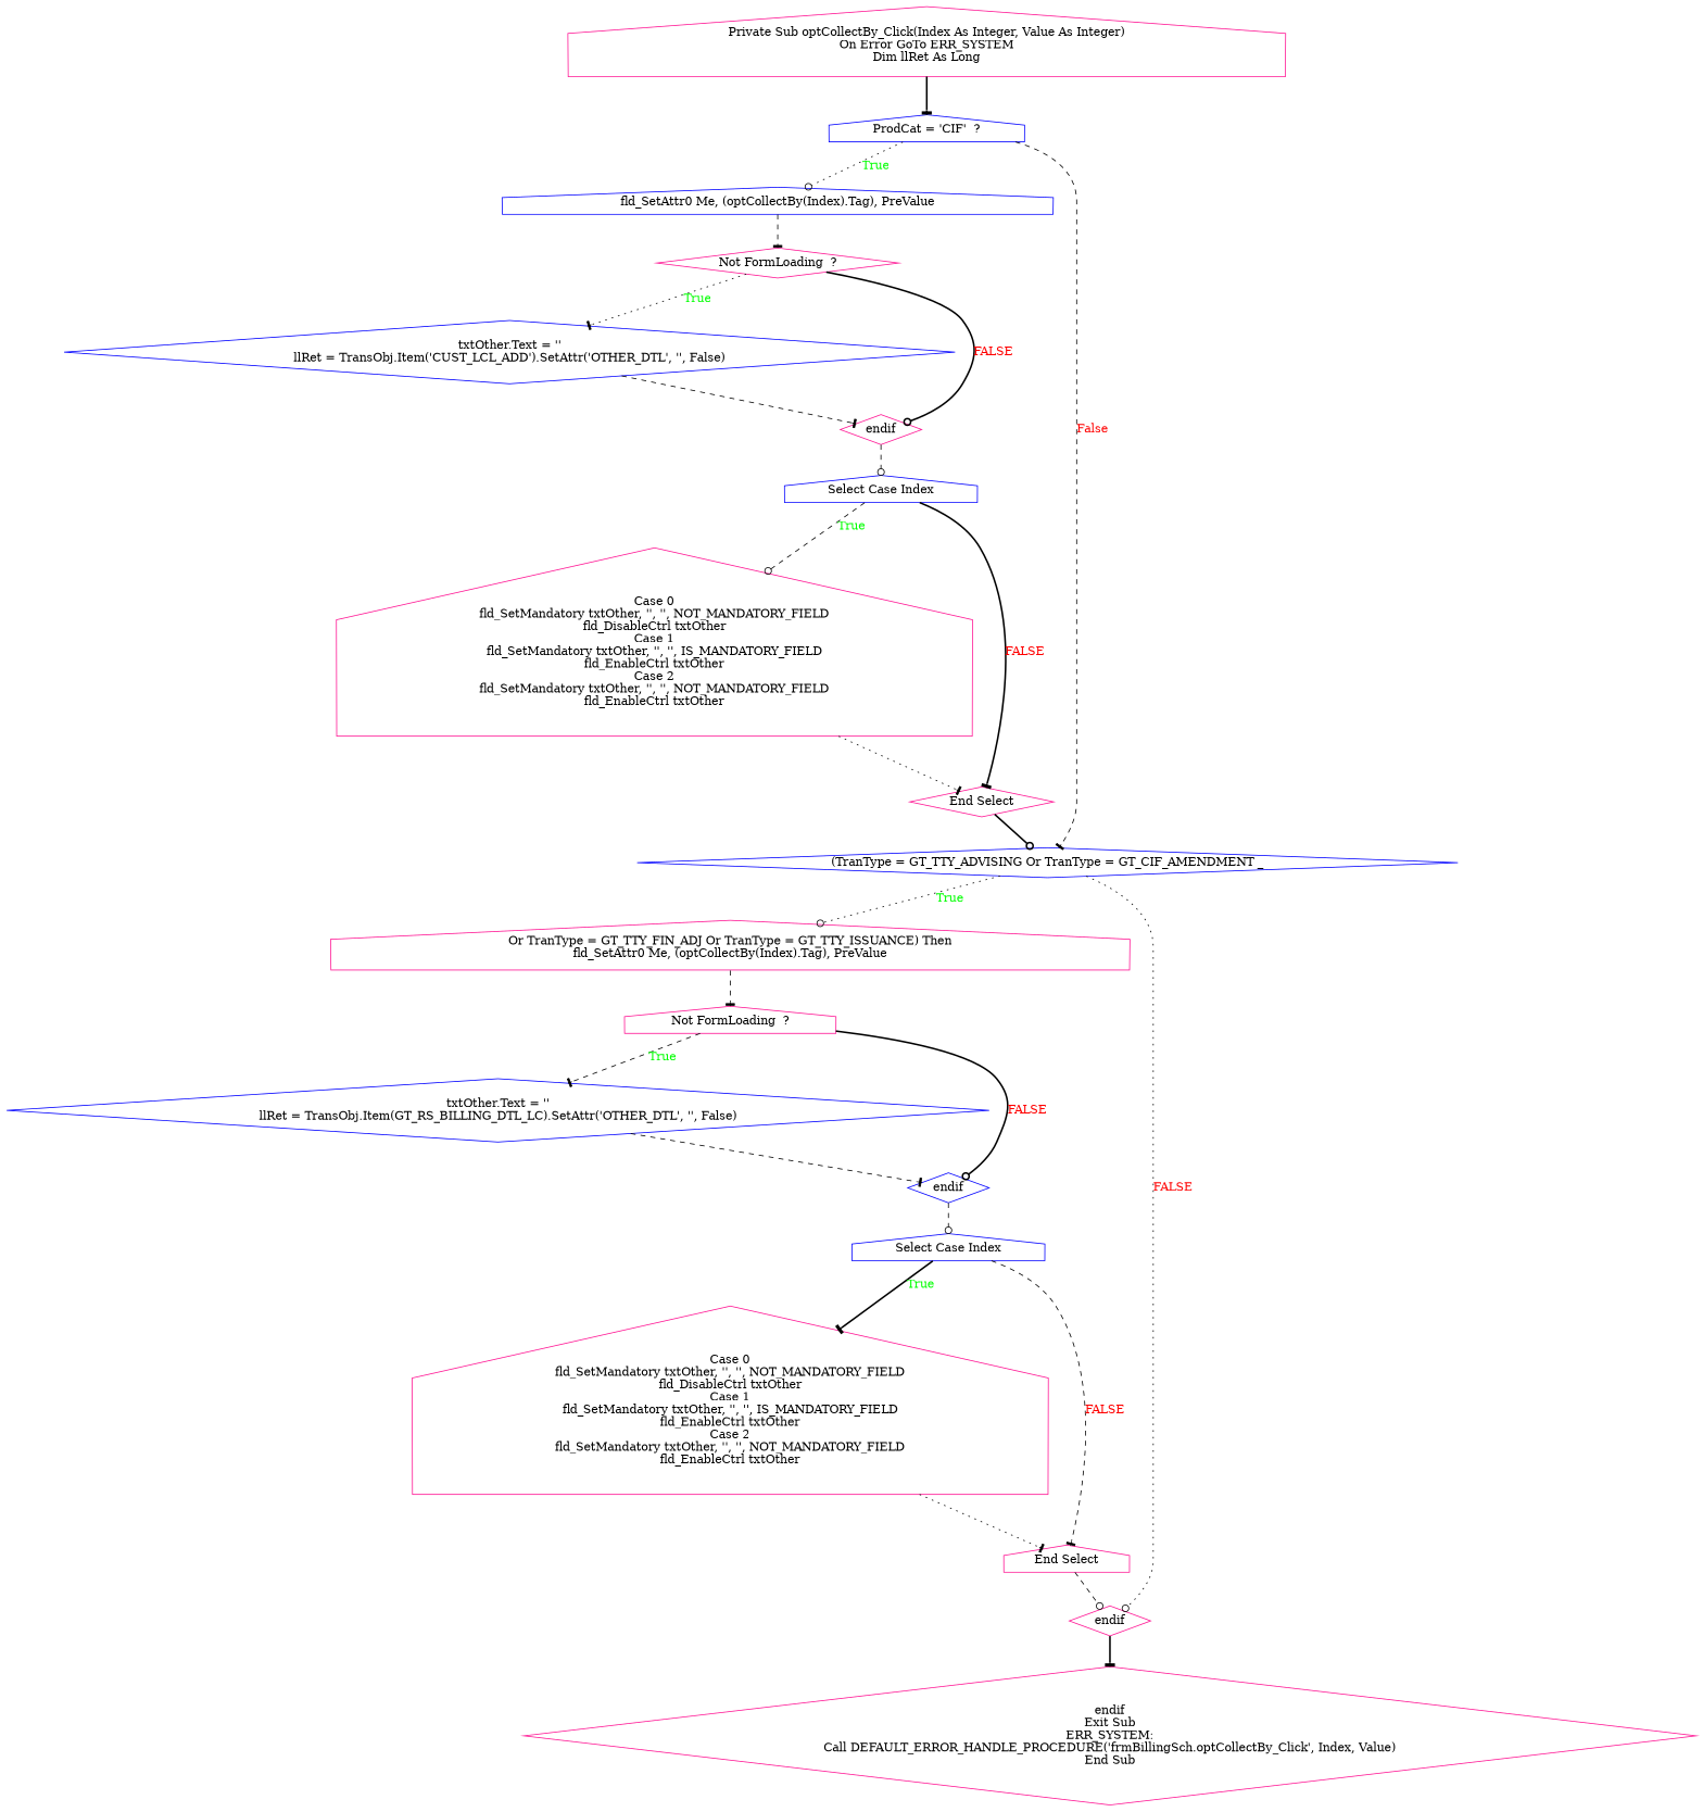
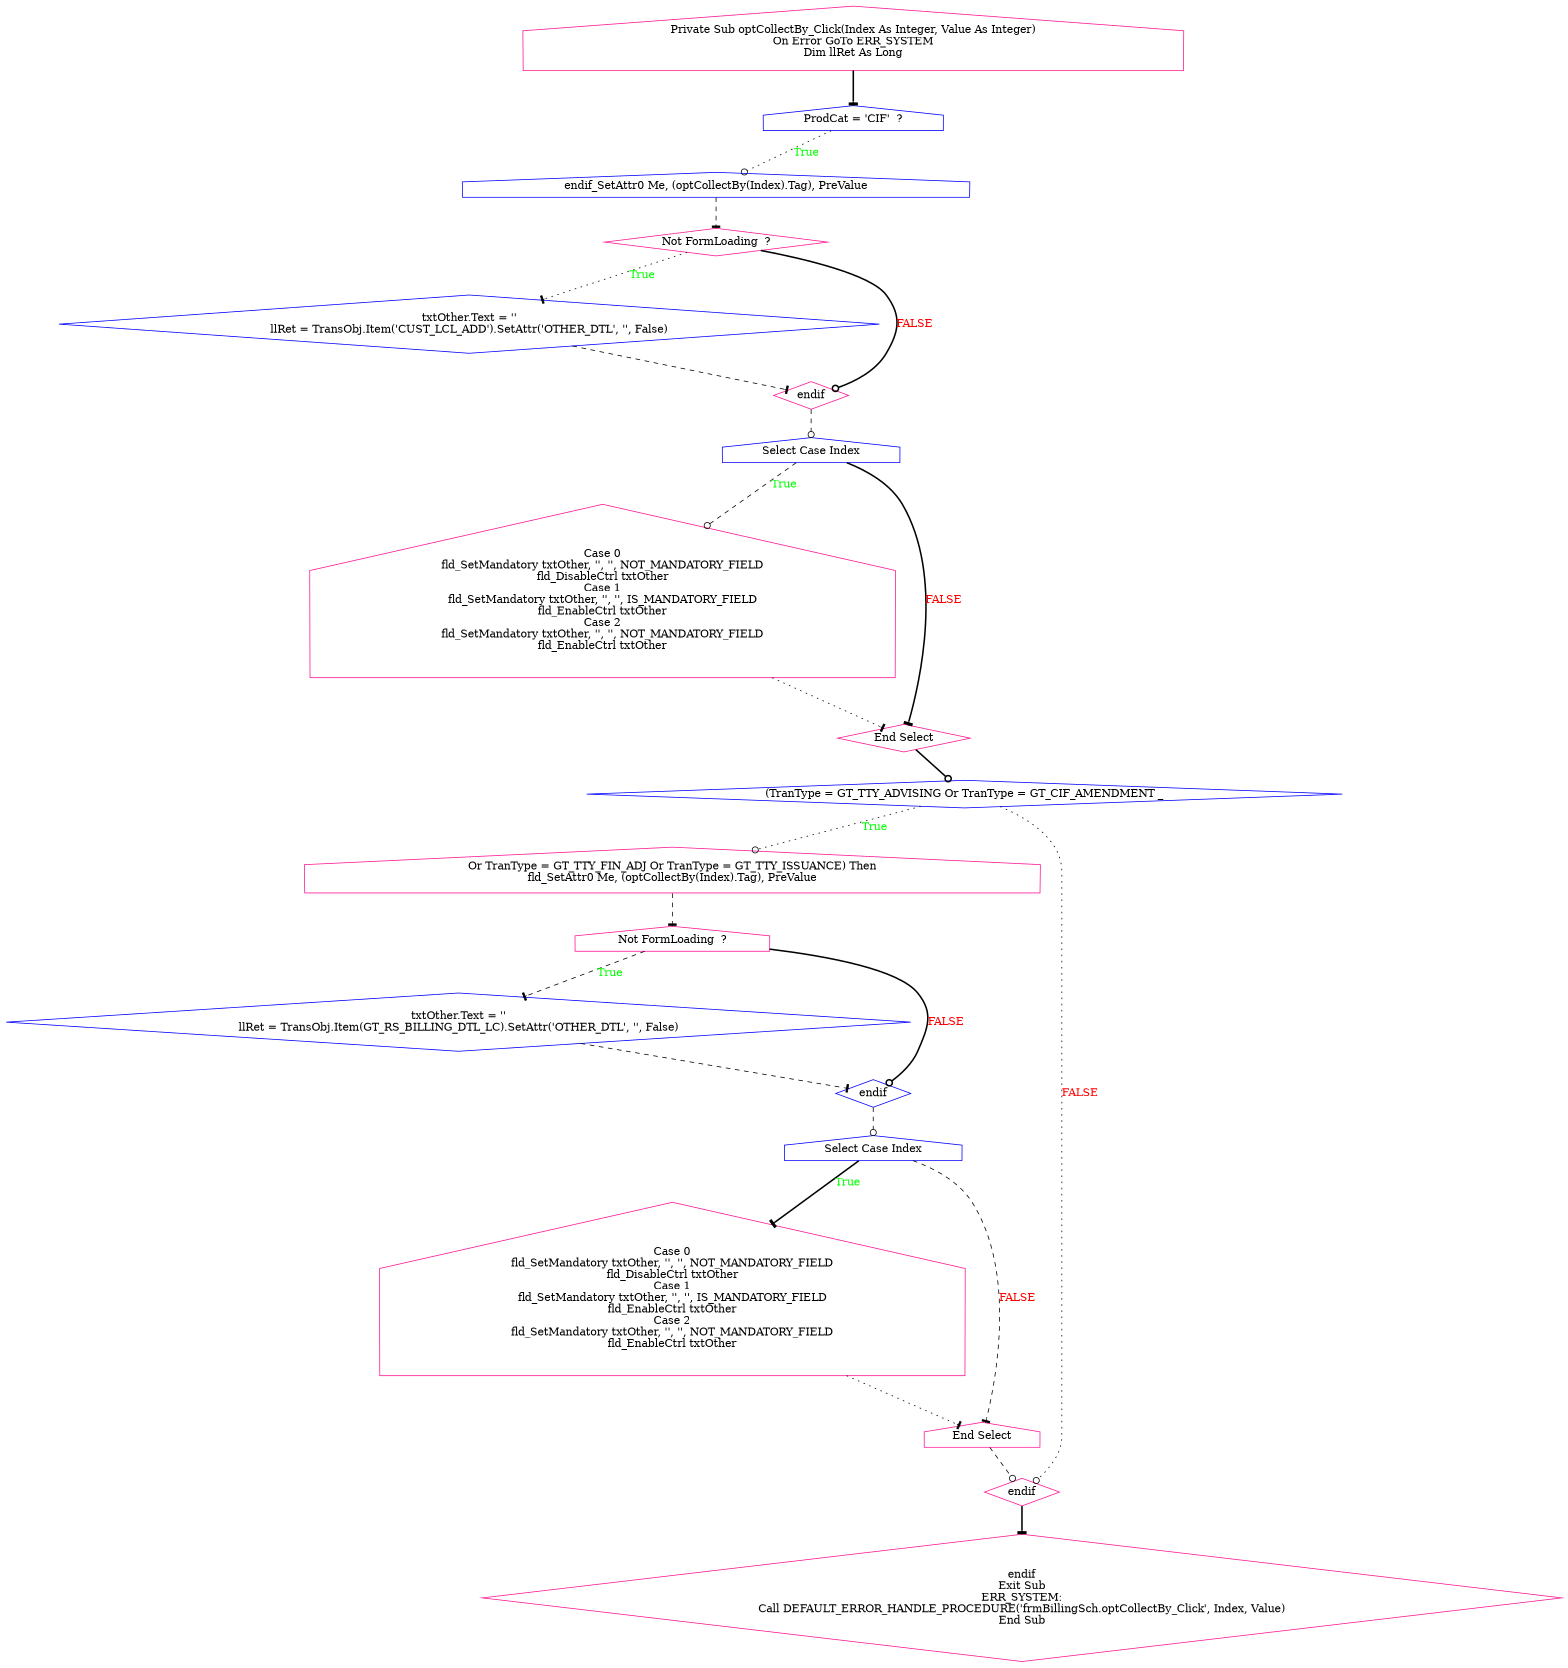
  digraph {
    node [color=deeppink shape=house]
    edge [arrowhead=tee style=dashed]
    n1 [label="Private Sub optCollectBy_Click(Index As Integer, Value As Integer)\nOn Error GoTo ERR_SYSTEM\nDim llRet As Long"]
    n2 [color=blue label="ProdCat = 'CIF'  ?"]
-   n3 [color=blue label="fld_SetAttr0 Me, (optCollectBy(Index).Tag), PreValue"]
+   n3 [color=blue label="endif_SetAttr0 Me, (optCollectBy(Index).Tag), PreValue"]
    n4 [color=blue label="(TranType = GT_TTY_ADVISING Or TranType = GT_CIF_AMENDMENT _" shape=diamond]
    n5 [label="Not FormLoading  ?" shape=diamond]
    n6 [label="Or TranType = GT_TTY_FIN_ADJ Or TranType = GT_TTY_ISSUANCE) Then\nfld_SetAttr0 Me, (optCollectBy(Index).Tag), PreValue"]
    n7 [label=endif shape=diamond]
    n8 [color=blue label="txtOther.Text = ''\nllRet = TransObj.Item('CUST_LCL_ADD').SetAttr('OTHER_DTL', '', False)" shape=diamond]
    n9 [label=endif shape=diamond]
    n10 [color=blue label="Select Case Index"]
    n11 [label="Case 0\nfld_SetMandatory txtOther, '', '', NOT_MANDATORY_FIELD\nfld_DisableCtrl txtOther\nCase 1\nfld_SetMandatory txtOther, '', '', IS_MANDATORY_FIELD\nfld_EnableCtrl txtOther\nCase 2\nfld_SetMandatory txtOther, '', '', NOT_MANDATORY_FIELD\nfld_EnableCtrl txtOther"]
    n12 [label="End Select" shape=diamond]
    n13 [label="Not FormLoading  ?"]
    n14 [label="endif\nExit Sub\nERR_SYSTEM:\nCall DEFAULT_ERROR_HANDLE_PROCEDURE('frmBillingSch.optCollectBy_Click', Index, Value)\nEnd Sub" shape=diamond]
    n15 [color=blue label="txtOther.Text = ''\nllRet = TransObj.Item(GT_RS_BILLING_DTL_LC).SetAttr('OTHER_DTL', '', False)" shape=diamond]
    n16 [color=blue label=endif shape=diamond]
    n17 [color=blue label="Select Case Index"]
    n18 [label="Case 0\nfld_SetMandatory txtOther, '', '', NOT_MANDATORY_FIELD\nfld_DisableCtrl txtOther\nCase 1\nfld_SetMandatory txtOther, '', '', IS_MANDATORY_FIELD\nfld_EnableCtrl txtOther\nCase 2\nfld_SetMandatory txtOther, '', '', NOT_MANDATORY_FIELD\nfld_EnableCtrl txtOther"]
    n19 [label="End Select"]
    n1 -> n2 [style=bold]
    n2 -> n3 [arrowhead=odot fontcolor=GREEN label=True style=dotted]
-   n2 -> n4 [fontcolor=RED label=False]
    n3 -> n5
    n4 -> n6 [arrowhead=odot fontcolor=GREEN label=True style=dotted]
    n4 -> n7 [arrowhead=odot fontcolor=RED label=FALSE style=dotted]
    n5 -> n8 [fontcolor=GREEN label=True style=dotted]
    n5 -> n9 [arrowhead=odot fontcolor=RED label=FALSE style=bold]
    n6 -> n13
    n7 -> n14 [style=bold]
    n8 -> n9
    n9 -> n10 [arrowhead=odot]
    n10 -> n11 [arrowhead=odot fontcolor=GREEN label=True]
    n10 -> n12 [fontcolor=RED label=FALSE style=bold]
    n11 -> n12 [style=dotted]
    n12 -> n4 [arrowhead=odot style=bold]
    n13 -> n15 [fontcolor=GREEN label=True]
    n13 -> n16 [arrowhead=odot fontcolor=RED label=FALSE style=bold]
    n15 -> n16
    n16 -> n17 [arrowhead=odot]
    n17 -> n18 [fontcolor=GREEN label=True style=bold]
    n17 -> n19 [fontcolor=RED label=FALSE]
    n18 -> n19 [style=dotted]
    n19 -> n7 [arrowhead=odot]
  }
